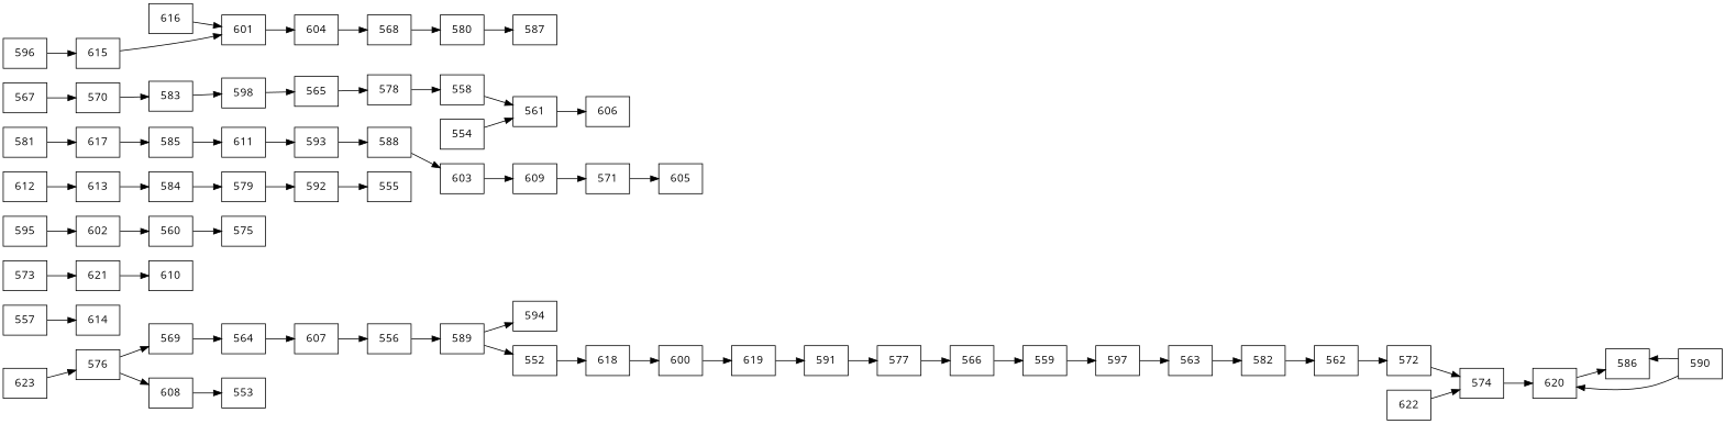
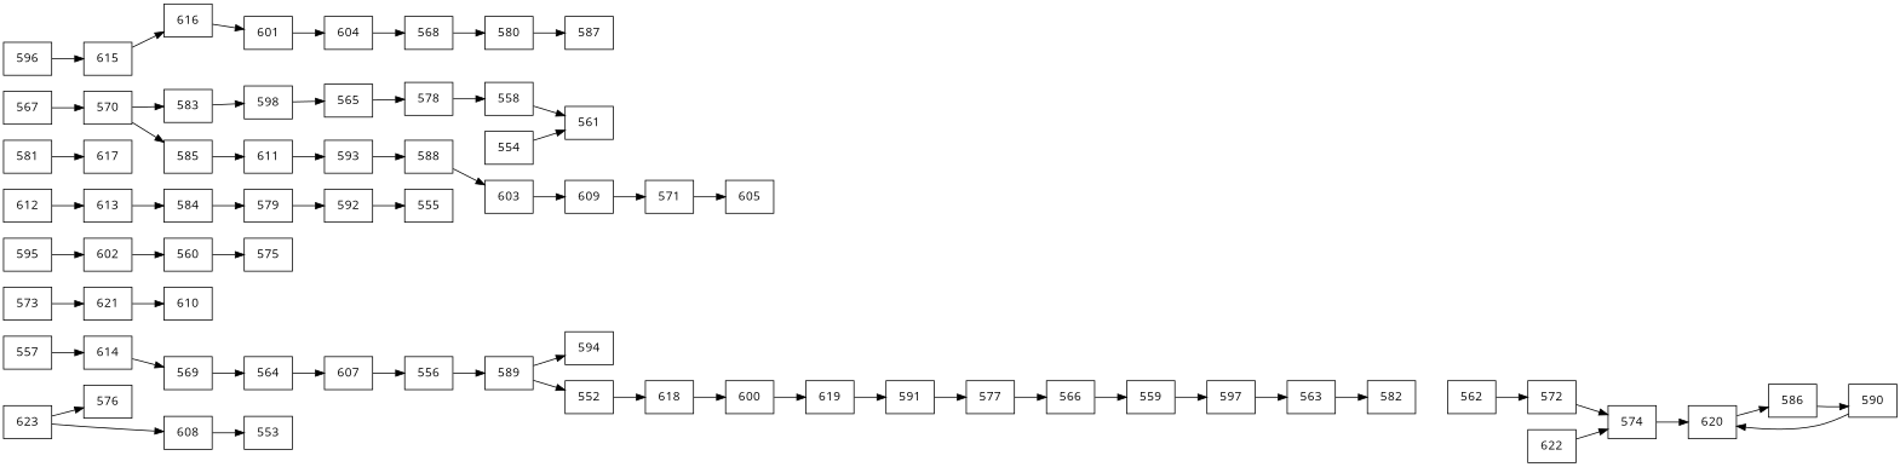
  digraph {
    fontname="Open Sans"
    rankdir=LR
    node [fontname="Open Sans" shape=record]
    edge [fontname="Open Sans"]
    n1 [label="{557}"]
    n2 [label="{614}"]
    n3 [label="{569}"]
    n4 [label="{564}"]
    n5 [label="{607}"]
    n6 [label="{556}"]
    n7 [label="{589}"]
    n8 [label="{594}"]
    n9 [label="{552}"]
    n10 [label="{618}"]
    n11 [label="{600}"]
    n12 [label="{619}"]
    n13 [label="{591}"]
    n14 [label="{577}"]
    n15 [label="{566}"]
    n16 [label="{559}"]
    n17 [label="{597}"]
    n18 [label="{563}"]
    n19 [label="{582}"]
    n20 [label="{562}"]
    n21 [label="{572}"]
    n22 [label="{574}"]
    n23 [label="{622}"]
    n24 [label="{620}"]
    n25 [label="{586}"]
    n26 [label="{590}"]
    n27 [label="{623}"]
    n28 [label="{576}"]
    n29 [label="{608}"]
    n30 [label="{553}"]
    n31 [label="{573}"]
    n32 [label="{621}"]
    n33 [label="{610}"]
    n34 [label="{595}"]
    n35 [label="{602}"]
    n36 [label="{560}"]
    n37 [label="{575}"]
    n38 [label="{612}"]
    n39 [label="{613}"]
    n40 [label="{584}"]
    n41 [label="{579}"]
    n42 [label="{592}"]
    n43 [label="{555}"]
    n44 [label="{567}"]
    n45 [label="{570}"]
    n46 [label="{583}"]
    n47 [label="{598}"]
    n48 [label="{565}"]
    n49 [label="{578}"]
    n50 [label="{558}"]
    n51 [label="{561}"]
    n52 [label="{554}"]
-   n53 [label="{606}"]
    n54 [label="{581}"]
    n55 [label="{617}"]
    n56 [label="{585}"]
    n57 [label="{611}"]
    n58 [label="{593}"]
    n59 [label="{588}"]
    n60 [label="{603}"]
    n61 [label="{609}"]
    n62 [label="{571}"]
    n63 [label="{605}"]
    n64 [label="{596}"]
    n65 [label="{615}"]
    n66 [label="{616}"]
    n67 [label="{601}"]
    n68 [label="{604}"]
    n69 [label="{568}"]
    n70 [label="{580}"]
    n71 [label="{587}"]
    n1 -> n2
-   n28 -> n3
+   n2 -> n3
    n3 -> n4
    n4 -> n5
    n5 -> n6
    n6 -> n7
    n7 -> n8
    n7 -> n9
    n9 -> n10
    n10 -> n11
    n11 -> n12
    n12 -> n13
    n13 -> n14
    n14 -> n15
    n15 -> n16
    n16 -> n17
    n17 -> n18
    n18 -> n19
-   n19 -> n20
    n20 -> n21
    n21 -> n22
    n22 -> n24
    n23 -> n22
    n24 -> n25
-   n26 -> n25
+   n25 -> n26
    n26 -> n24
    n27 -> n28
-   n28 -> n29
+   n27 -> n29
    n29 -> n30
    n31 -> n32
    n32 -> n33
    n34 -> n35
    n35 -> n36
    n36 -> n37
    n38 -> n39
    n39 -> n40
    n40 -> n41
    n41 -> n42
    n42 -> n43
    n44 -> n45
    n45 -> n46
    n46 -> n47
    n47 -> n48
    n48 -> n49
    n49 -> n50
    n50 -> n51
-   n51 -> n53
    n52 -> n51
    n54 -> n55
-   n55 -> n56
+   n45 -> n56
    n56 -> n57
    n57 -> n58
    n58 -> n59
    n59 -> n60
    n60 -> n61
    n61 -> n62
    n62 -> n63
    n64 -> n65
-   n65 -> n67
+   n65 -> n66
    n66 -> n67
    n67 -> n68
    n68 -> n69
    n69 -> n70
    n70 -> n71
  }
